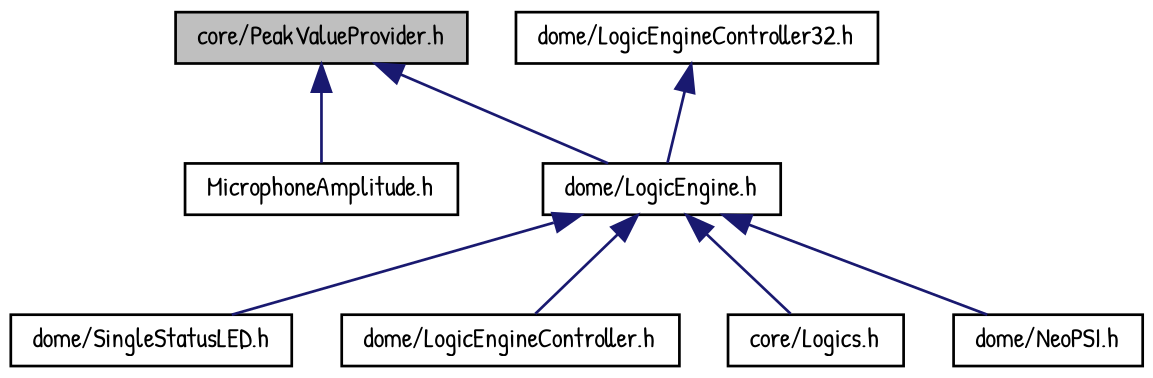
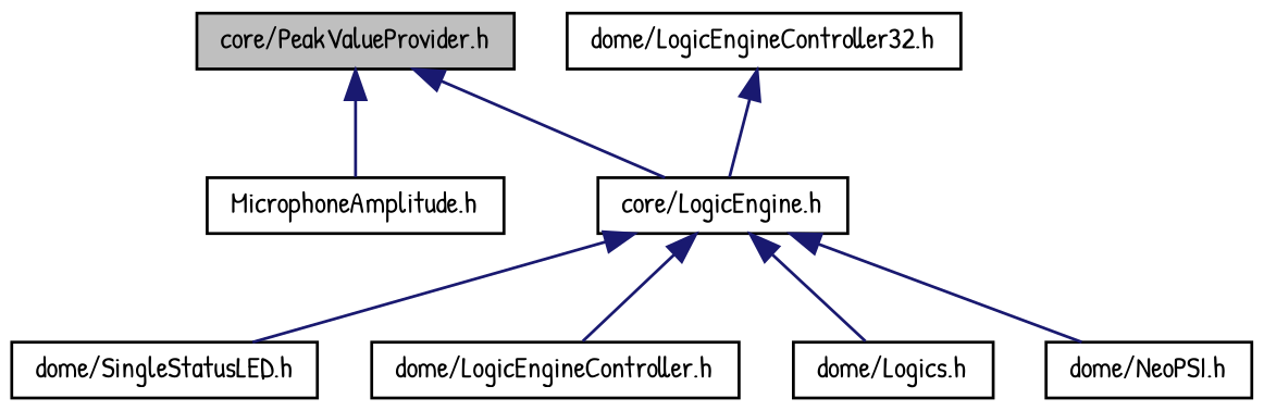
  digraph {
    fontname="Patrick Hand"
    node [color=black fillcolor=white fontname="Patrick Hand" fontsize=10 shape=record style=filled]
    edge [color=midnightblue dir=back fontname="Patrick Hand" fontsize=10 labelfontname=Helvetica labelfontsize=10 style=solid]
    n1 [fillcolor=grey75 fontcolor=black height=0.2 label="core/PeakValueProvider.h" width=0.4]
    n2 [height=0.2 label="MicrophoneAmplitude.h" width=0.4]
-   n3 [height=0.2 label="dome/LogicEngine.h" width=0.4]
+   n3 [height=0.2 label="core/LogicEngine.h" width=0.4]
    n4 [height=0.2 label="dome/SingleStatusLED.h" width=0.4]
    n5 [height=0.2 label="dome/LogicEngineController.h" width=0.4]
-   n6 [height=0.2 label="core/Logics.h" width=0.4]
+   n6 [height=0.2 label="dome/Logics.h" width=0.4]
    n7 [height=0.2 label="dome/NeoPSI.h" width=0.4]
    n8 [height=0.2 label="dome/LogicEngineController32.h" width=0.4]
    n1 -> n2
    n1 -> n3
    n3 -> n4
    n3 -> n5
    n3 -> n6
    n3 -> n7
    n8 -> n3
  }
